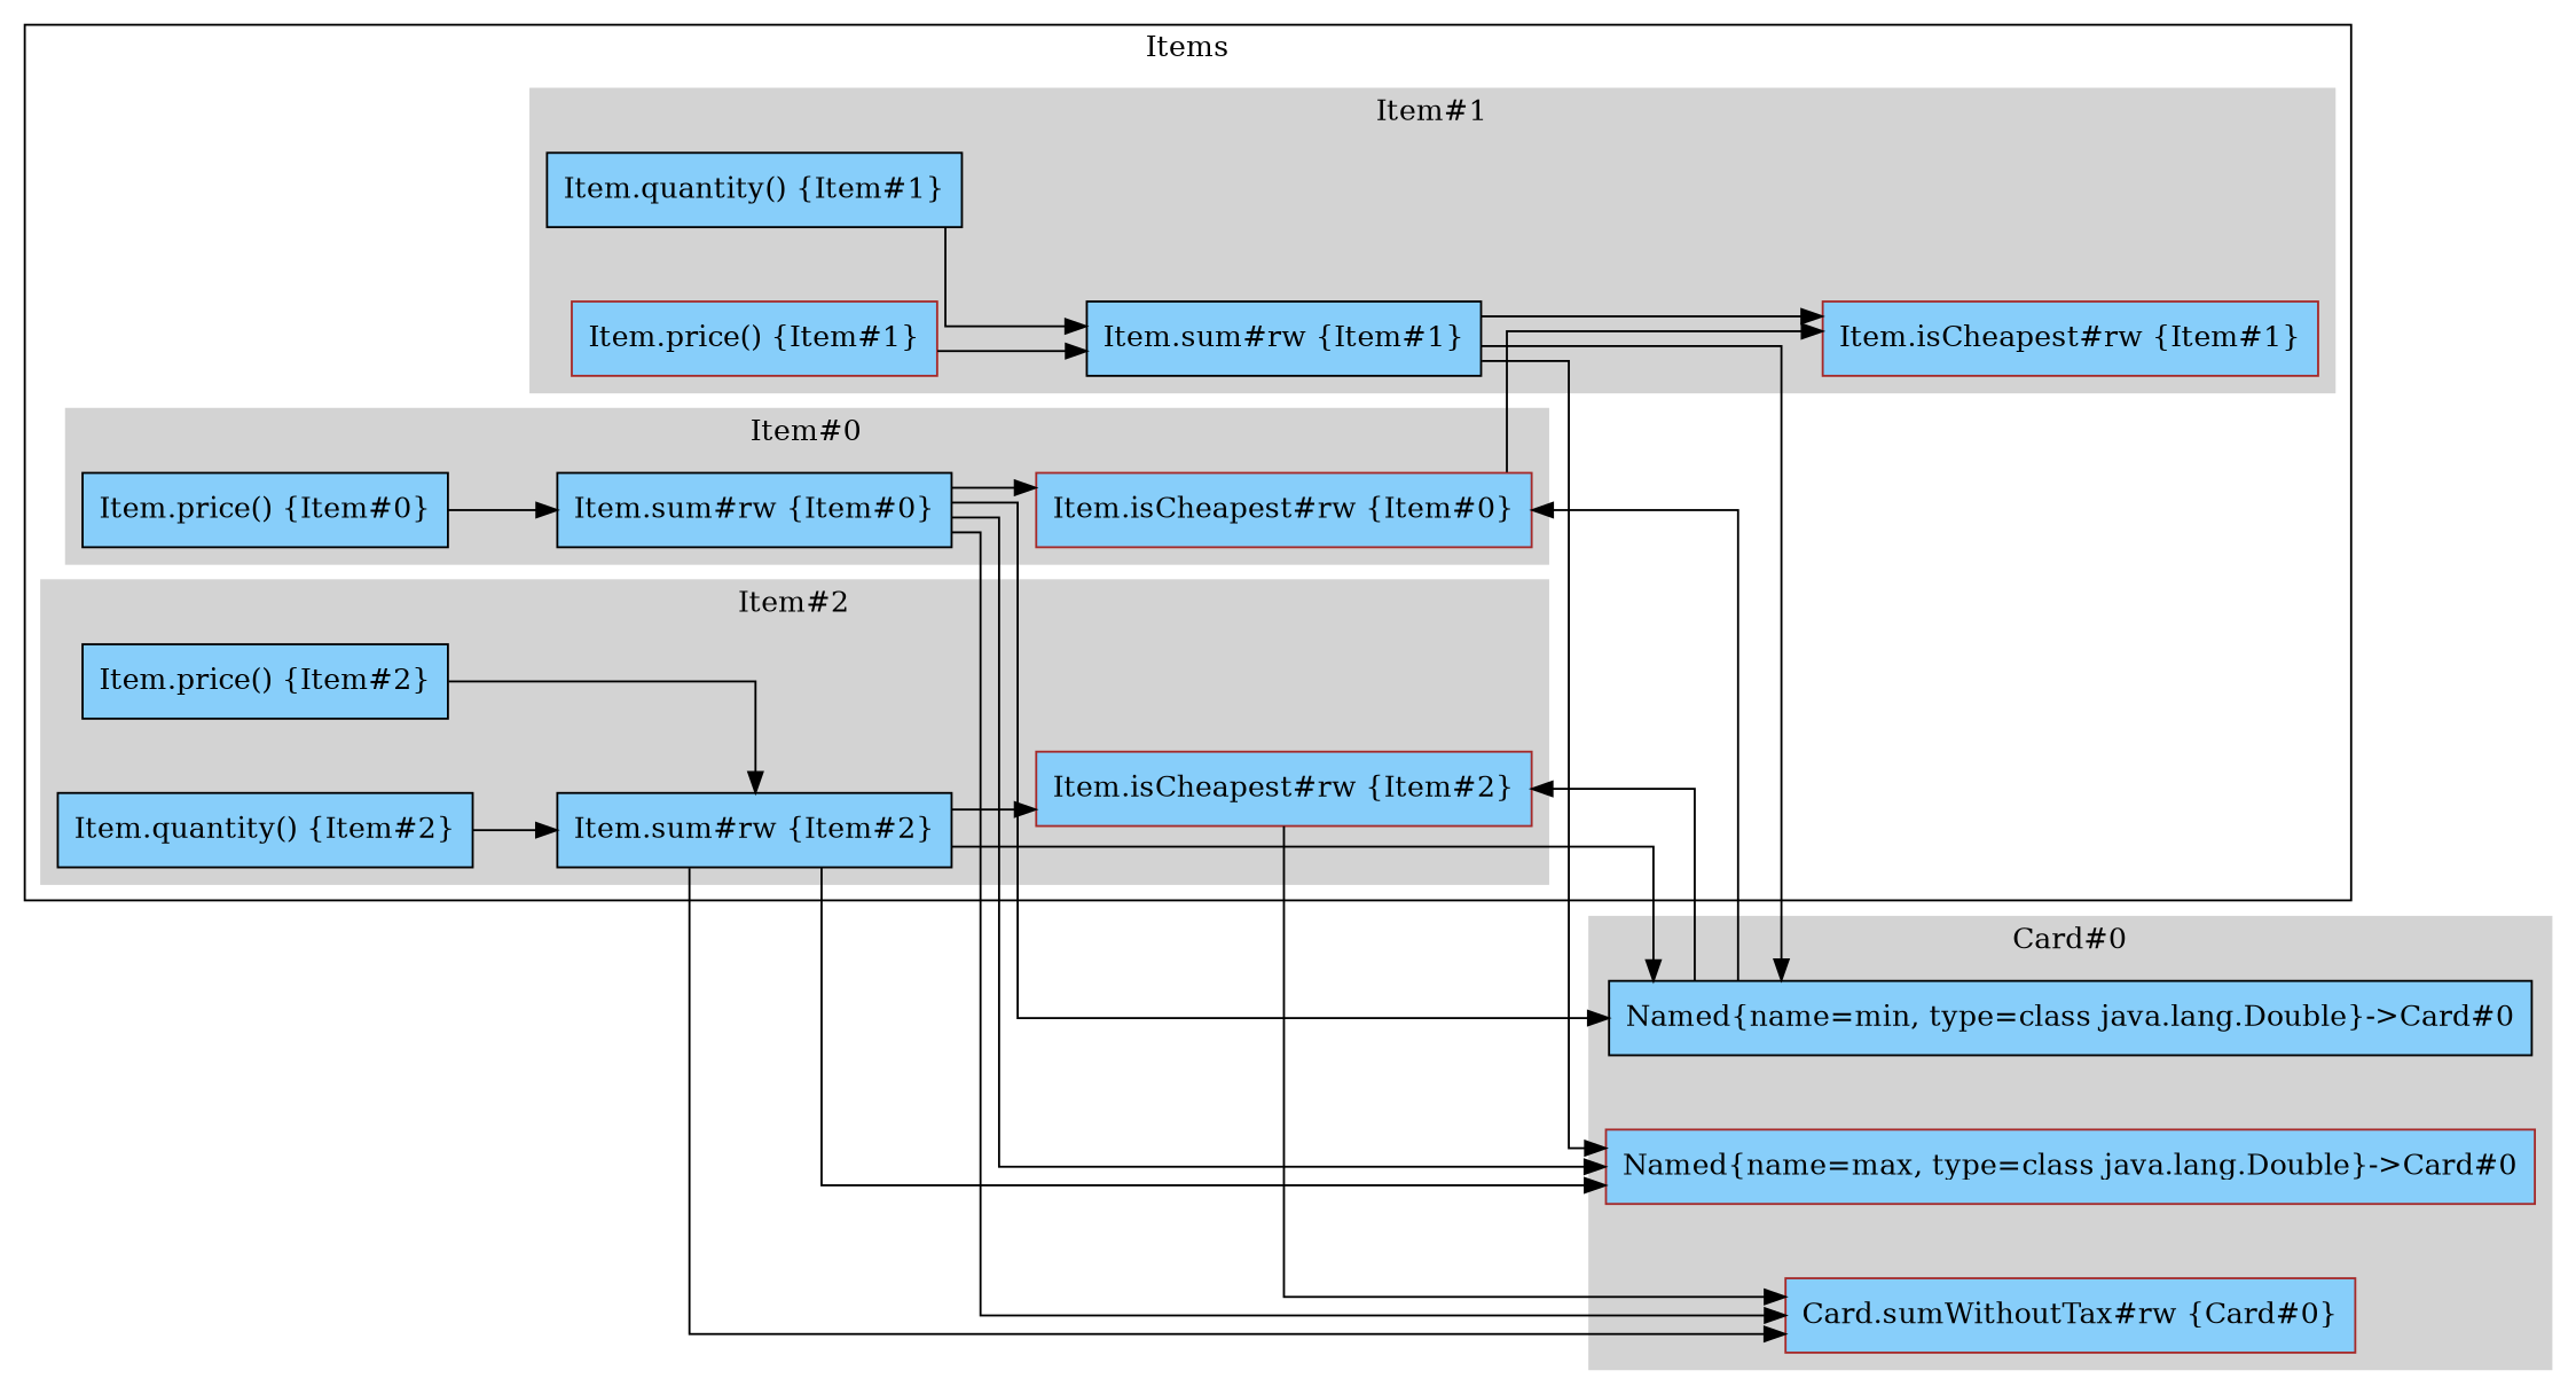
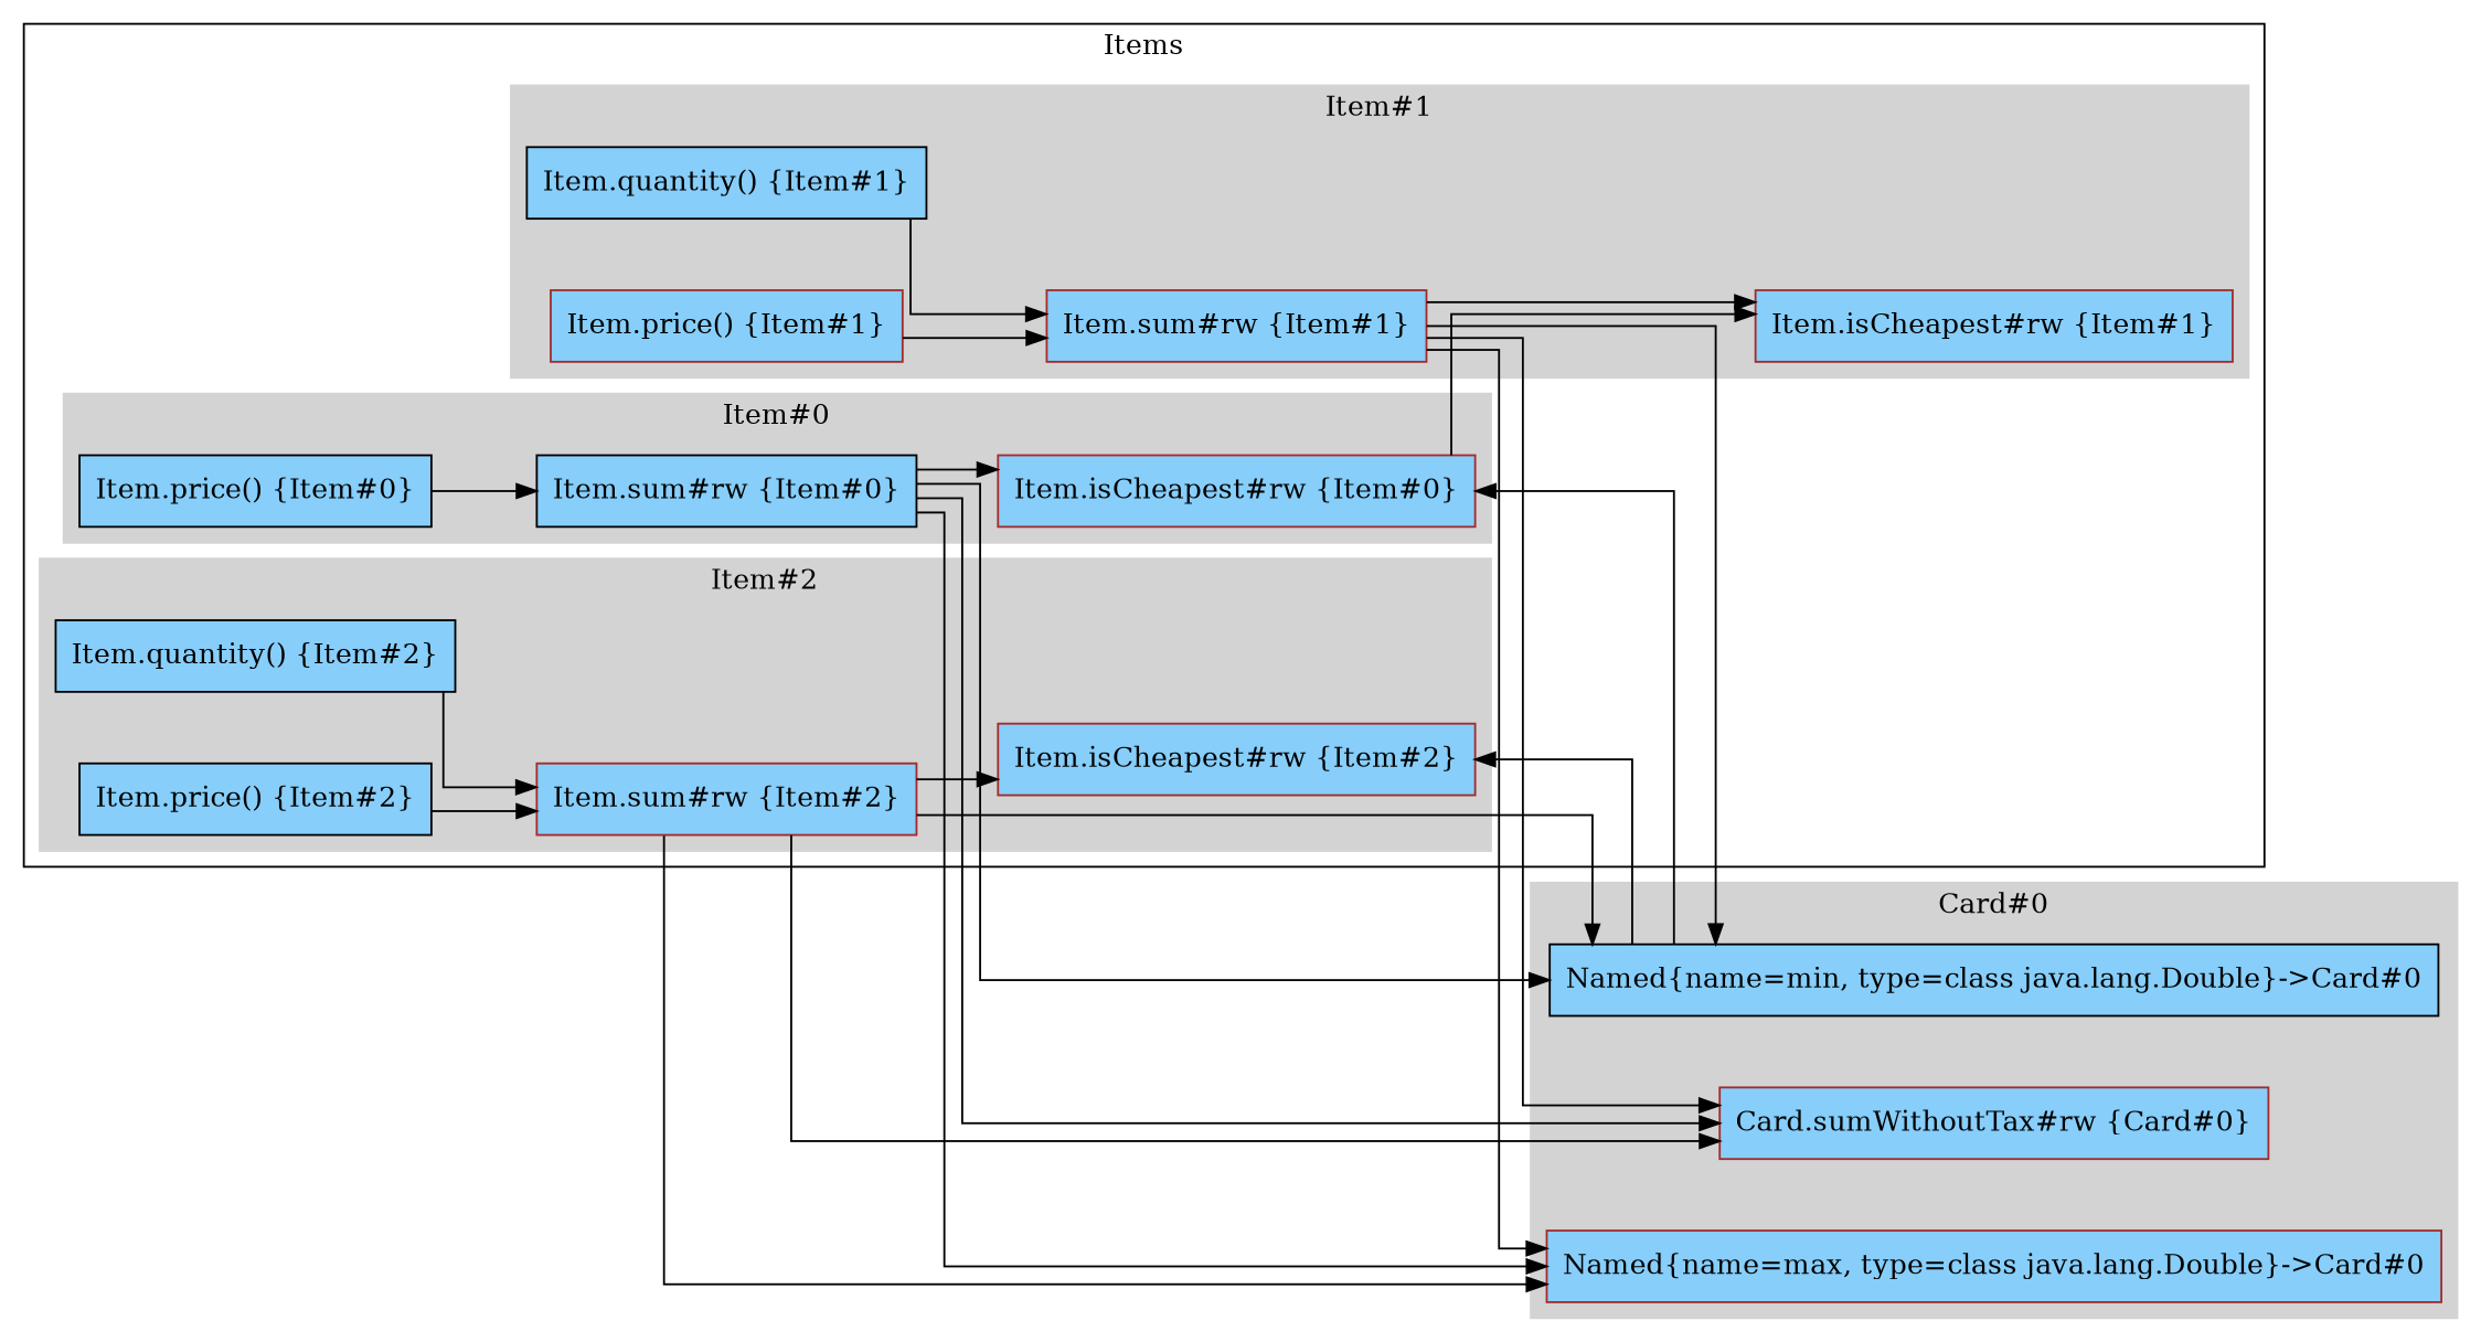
  digraph {
    fontname="DejaVu Serif"
    nodesep=0.5
    rankdir=LR
    splines=ortho
    node [color=black fillcolor=lightskyblue fontname="DejaVu Serif" shape=rectangle style=filled]
    edge [fontname="DejaVu Serif"]
    n1 [label="Item.sum#rw {Item#0}"]
    n2 [label="Item.price() {Item#0}"]
    n3 [color=brown label="Item.isCheapest#rw {Item#0}"]
    n4 [label="Item.quantity() {Item#1}"]
-   n5 [label="Item.sum#rw {Item#1}"]
+   n5 [color=brown label="Item.sum#rw {Item#1}"]
    n6 [color=brown label="Item.price() {Item#1}"]
    n7 [color=brown label="Item.isCheapest#rw {Item#1}"]
    n8 [label="Item.quantity() {Item#2}"]
-   n9 [label="Item.sum#rw {Item#2}"]
+   n9 [color=brown label="Item.sum#rw {Item#2}"]
    n10 [label="Item.price() {Item#2}"]
    n11 [color=brown label="Item.isCheapest#rw {Item#2}"]
    n12 [label="Named{name=min, type=class java.lang.Double}->Card#0"]
    n13 [color=brown label="Card.sumWithoutTax#rw {Card#0}"]
    n14 [color=brown label="Named{name=max, type=class java.lang.Double}->Card#0"]
    subgraph sub_1 {
      cluster=true
      color=black
      label=Items
      subgraph sub_2 {
        cluster=true
        color=lightgrey
        label="Item#0"
        style=filled
        n1
        n2
        n3
      }
      subgraph sub_3 {
        cluster=true
        color=lightgrey
        label="Item#1"
        style=filled
        n4
        n5
        n6
        n7
      }
      subgraph sub_4 {
        cluster=true
        color=lightgrey
        label="Item#2"
        style=filled
        n8
        n9
        n10
        n11
      }
    }
    subgraph cluster_5 {
      color=lightgrey
      label="Card#0"
      style=filled
      n12
      n13
      n14
    }
    n1 -> n3
    n1 -> n12
    n1 -> n13
    n1 -> n14
    n2 -> n1
    n3 -> n7
    n4 -> n5
    n5 -> n7
    n5 -> n12
-   n11 -> n13
+   n5 -> n13
    n5 -> n14
    n6 -> n5
    n8 -> n9
    n9 -> n11
    n9 -> n12
    n9 -> n13
    n9 -> n14
    n10 -> n9
    n12 -> n3
    n12 -> n11
  }
